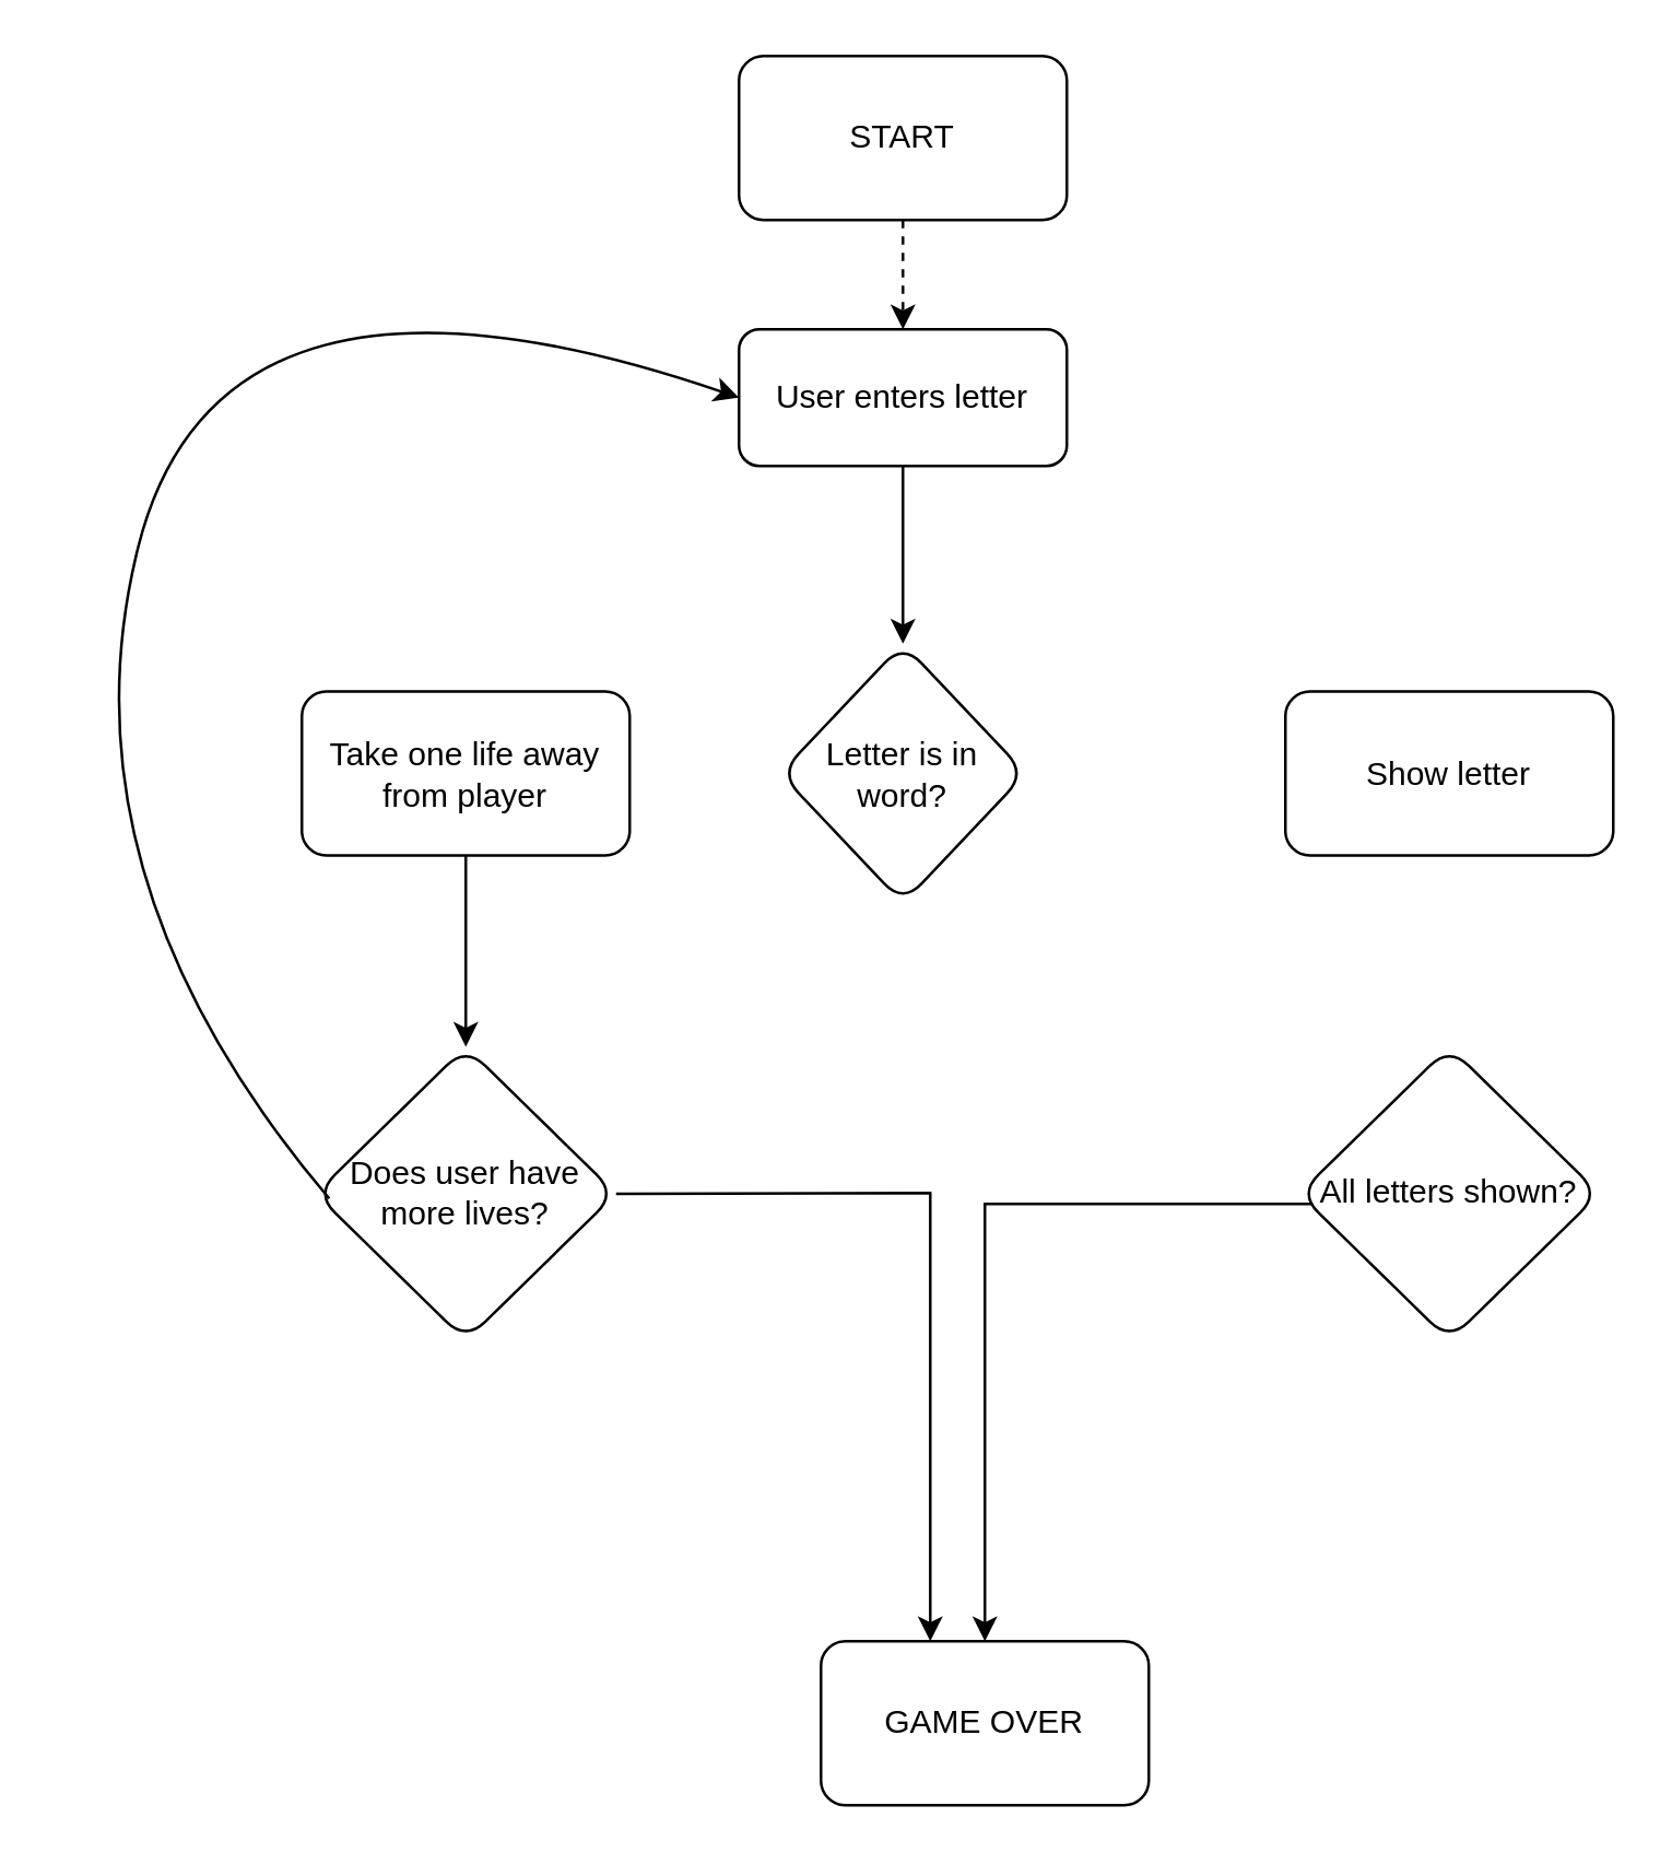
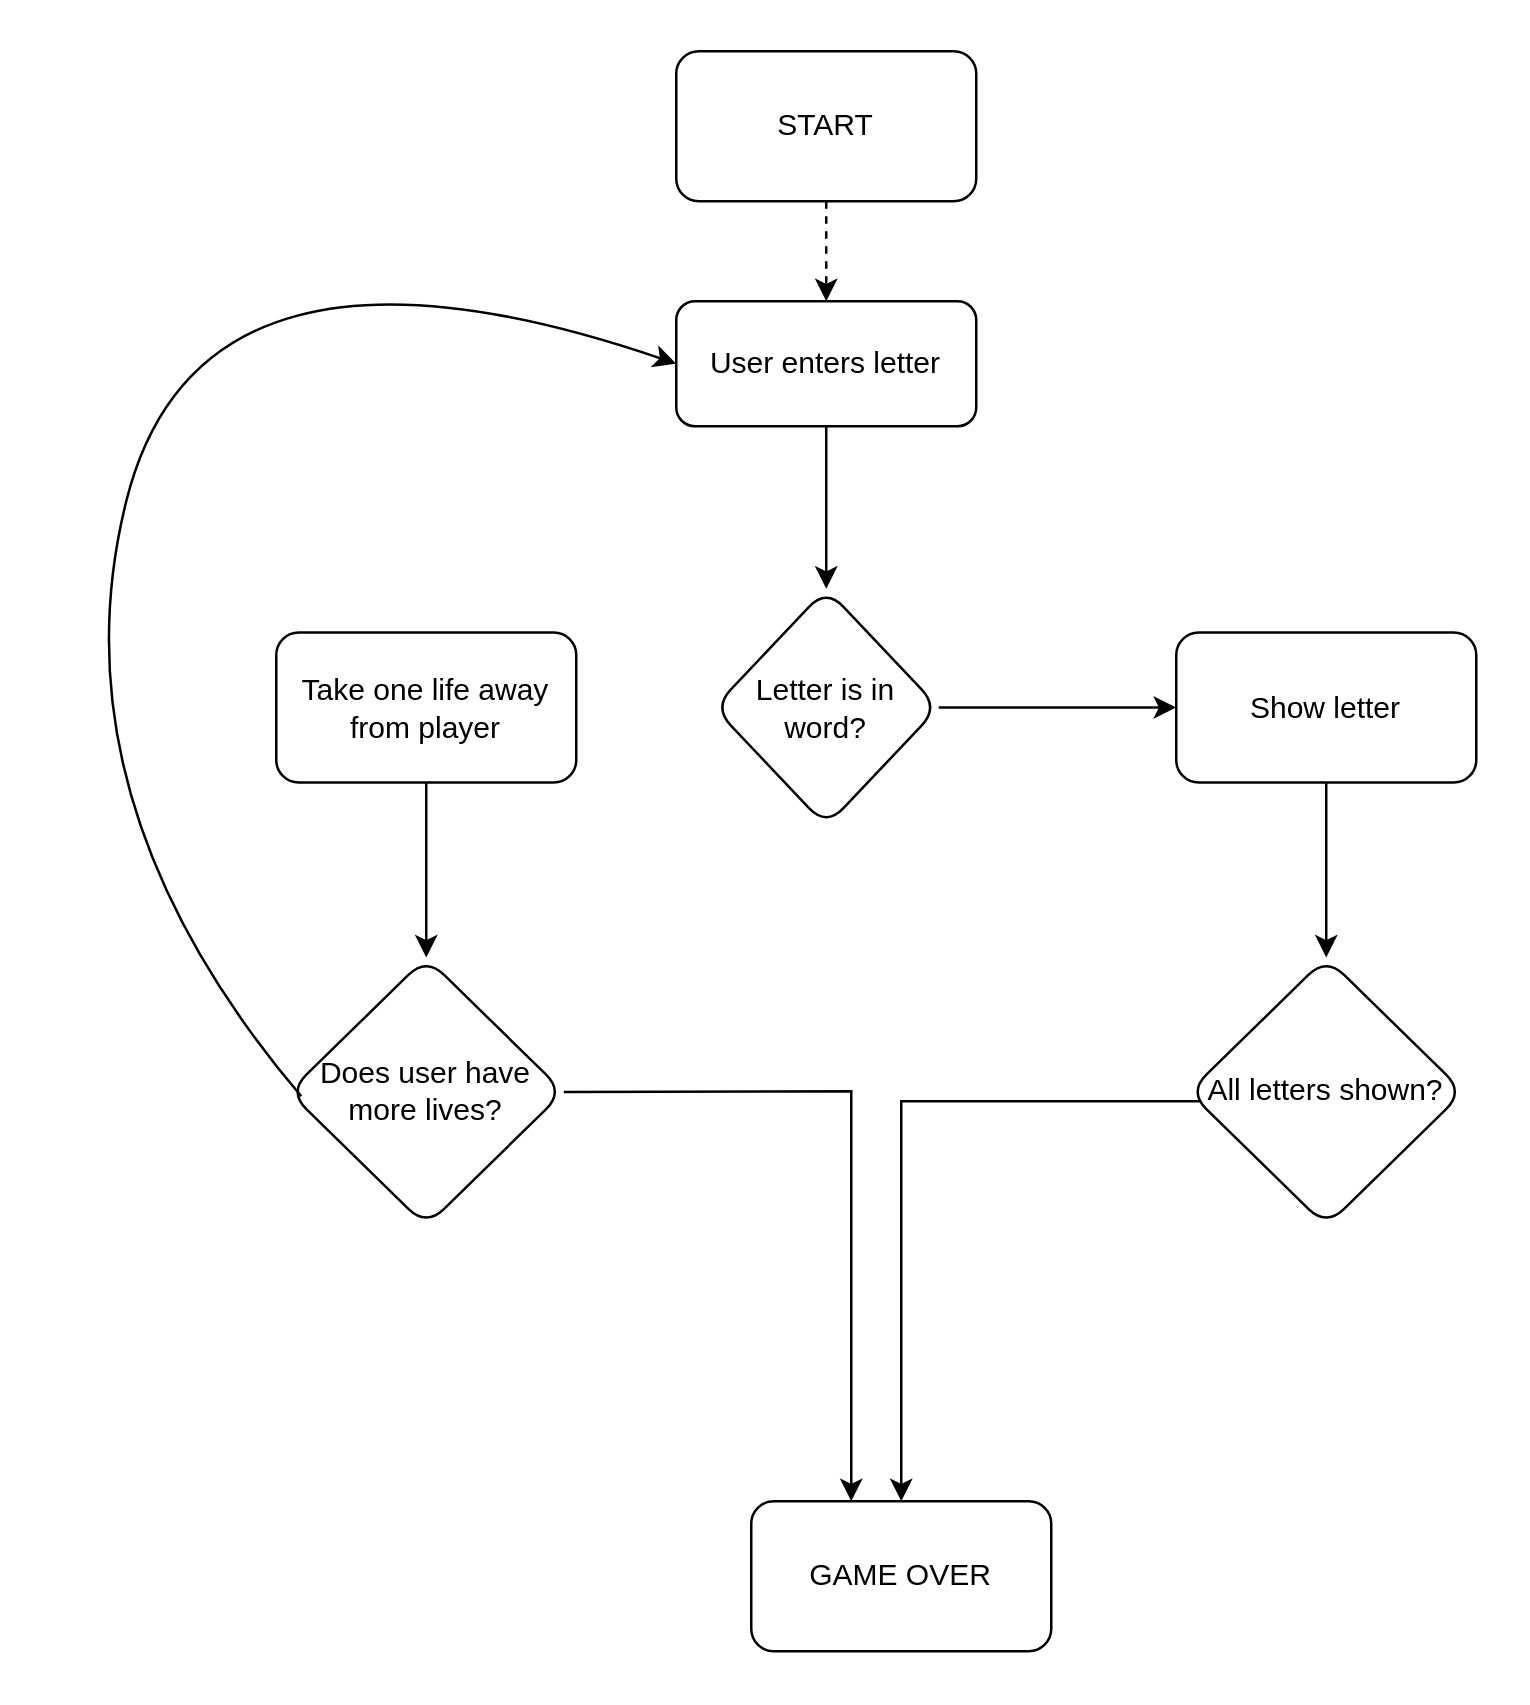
  <mxCell id="0" />
  <mxCell id="1" parent="0" />
  <mxCell id="2" value="START" style="rounded=1;whiteSpace=wrap;html=1;" vertex="1" parent="1"><mxGeometry x="270" y="20" width="120" height="60" as="geometry" /></mxCell>
  <mxCell id="3" value="" style="edgeStyle=orthogonalEdgeStyle;rounded=0;orthogonalLoop=1;jettySize=auto;html=1;" edge="1" parent="1" source="4" target="7"><mxGeometry relative="1" as="geometry" /></mxCell>
  <mxCell id="4" value="User enters letter" style="rounded=1;whiteSpace=wrap;html=1;" vertex="1" parent="1"><mxGeometry x="270" y="120" width="120" height="50" as="geometry" /></mxCell>
  <mxCell id="5" value="" style="endArrow=classic;html=1;rounded=0;entryX=0.5;entryY=0;entryDx=0;entryDy=0;exitX=0.5;exitY=1;exitDx=0;exitDy=0;dashed=1;" edge="1" parent="1" source="2" target="4"><mxGeometry width="50" height="50" relative="1" as="geometry"><mxPoint x="310" y="470" as="sourcePoint" /><mxPoint x="360" y="420" as="targetPoint" /></mxGeometry></mxCell>
+ <mxCell id="6" value="" style="edgeStyle=orthogonalEdgeStyle;rounded=0;orthogonalLoop=1;jettySize=auto;html=1;" edge="1" parent="1" source="7" target="9"><mxGeometry relative="1" as="geometry" /></mxCell>
  <mxCell id="7" value="Letter is in word?" style="rhombus;whiteSpace=wrap;html=1;rounded=1;" vertex="1" parent="1"><mxGeometry x="285" y="235" width="90" height="95" as="geometry" /></mxCell>
+ <mxCell id="8" value="" style="edgeStyle=orthogonalEdgeStyle;rounded=0;orthogonalLoop=1;jettySize=auto;html=1;" edge="1" parent="1" source="9" target="14"><mxGeometry relative="1" as="geometry" /></mxCell>
  <mxCell id="9" value="Show letter" style="whiteSpace=wrap;html=1;rounded=1;" vertex="1" parent="1"><mxGeometry x="470" y="252.5" width="120" height="60" as="geometry" /></mxCell>
  <mxCell id="10" value="" style="edgeStyle=orthogonalEdgeStyle;rounded=0;orthogonalLoop=1;jettySize=auto;html=1;" edge="1" parent="1" source="11" target="12"><mxGeometry relative="1" as="geometry" /></mxCell>
  <mxCell id="11" value="Take one life away from player" style="whiteSpace=wrap;html=1;rounded=1;" vertex="1" parent="1"><mxGeometry x="110" y="252.5" width="120" height="60" as="geometry" /></mxCell>
  <mxCell id="12" value="Does user have more lives?" style="rhombus;whiteSpace=wrap;html=1;rounded=1;" vertex="1" parent="1"><mxGeometry x="115" y="382.5" width="110" height="107.5" as="geometry" /></mxCell>
  <mxCell id="13" value="" style="curved=1;endArrow=classic;html=1;rounded=0;entryX=0;entryY=0.5;entryDx=0;entryDy=0;" edge="1" parent="1" target="4"><mxGeometry width="50" height="50" relative="1" as="geometry"><mxPoint x="120" y="438" as="sourcePoint" /><mxPoint x="165" y="390" as="targetPoint" /><Array as="points"><mxPoint x="20" y="320" /><mxPoint x="80" y="80" /></Array></mxGeometry></mxCell>
  <mxCell id="14" value="All letters shown?" style="rhombus;whiteSpace=wrap;html=1;rounded=1;" vertex="1" parent="1"><mxGeometry x="475" y="382.5" width="110" height="107.5" as="geometry" /></mxCell>
  <mxCell id="15" value="" style="endArrow=classic;html=1;rounded=0;exitX=1;exitY=0.5;exitDx=0;exitDy=0;" edge="1" parent="1" source="12"><mxGeometry width="50" height="50" relative="1" as="geometry"><mxPoint x="310" y="470" as="sourcePoint" /><mxPoint x="340" y="600" as="targetPoint" /><Array as="points"><mxPoint x="340" y="436" /></Array></mxGeometry></mxCell>
  <mxCell id="16" value="" style="endArrow=classic;html=1;rounded=0;exitX=1;exitY=0.5;exitDx=0;exitDy=0;" edge="1" parent="1"><mxGeometry width="50" height="50" relative="1" as="geometry"><mxPoint x="480" y="440" as="sourcePoint" /><mxPoint x="360" y="600" as="targetPoint" /><Array as="points"><mxPoint x="360" y="440" /></Array></mxGeometry></mxCell>
  <mxCell id="17" value="GAME OVER" style="rounded=1;whiteSpace=wrap;html=1;" vertex="1" parent="1"><mxGeometry x="300" y="600" width="120" height="60" as="geometry" /></mxCell>
